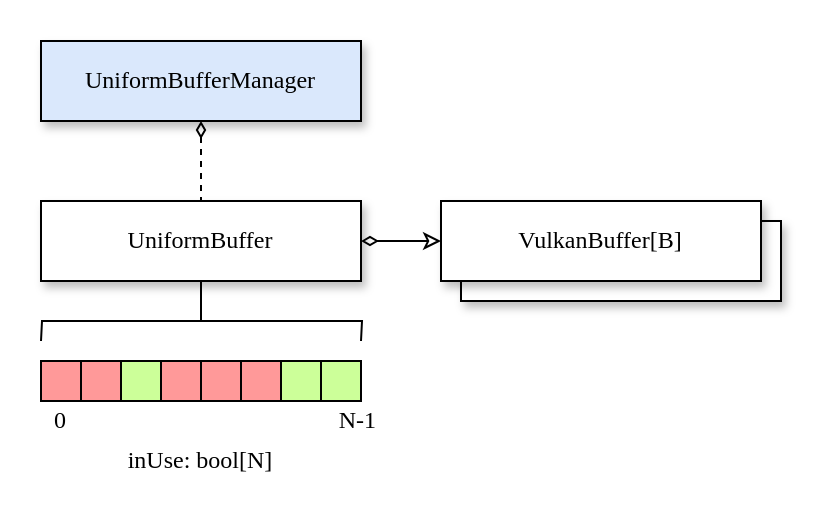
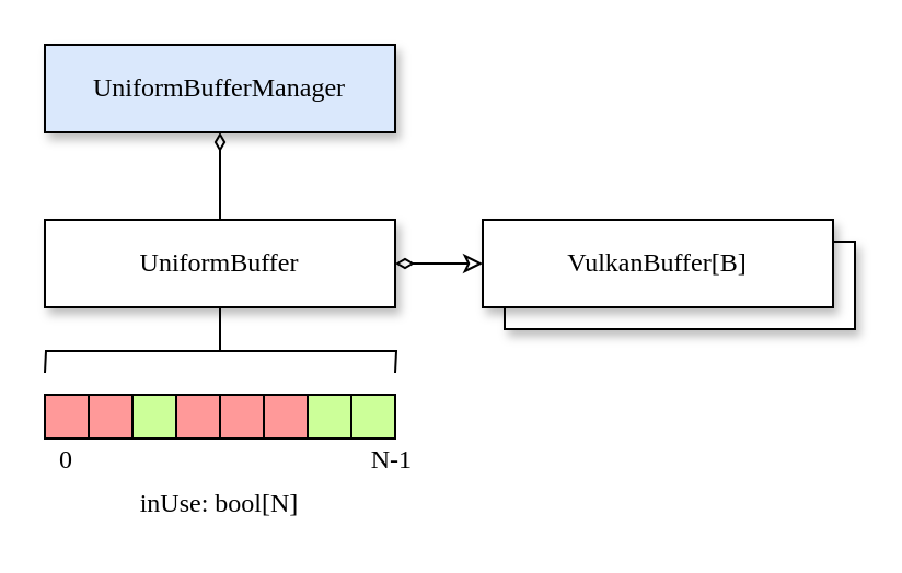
  <mxCell id="0" />
  <mxCell id="1" parent="0" />
  <mxCell id="2" style="edgeStyle=orthogonalEdgeStyle;rounded=0;orthogonalLoop=1;jettySize=auto;html=1;exitX=1;exitY=0.5;exitDx=0;exitDy=0;entryX=0;entryY=0.5;entryDx=0;entryDy=0;startArrow=diamondThin;startFill=0;endArrow=classic;endFill=0;" parent="1" source="5" target="10" edge="1"><mxGeometry relative="1" as="geometry" /></mxCell>
  <mxCell id="3" style="edgeStyle=orthogonalEdgeStyle;rounded=0;orthogonalLoop=1;jettySize=auto;html=1;exitX=0.5;exitY=1;exitDx=0;exitDy=0;startArrow=none;startFill=0;endArrow=none;endFill=0;" parent="1" source="5" edge="1"><mxGeometry relative="1" as="geometry"><mxPoint y="170" as="targetPoint" x="20" /></mxGeometry></mxCell>
  <mxCell id="4" style="edgeStyle=orthogonalEdgeStyle;rounded=0;orthogonalLoop=1;jettySize=auto;html=1;exitX=0.5;exitY=1;exitDx=0;exitDy=0;startArrow=none;startFill=0;endArrow=none;endFill=0;" parent="1" source="5" edge="1"><mxGeometry relative="1" as="geometry"><mxPoint x="180" y="170" as="targetPoint" /></mxGeometry></mxCell>
  <mxCell id="5" value="UniformBuffer" style="rounded=0;whiteSpace=wrap;html=1;shadow=1;fontFamily=Lucida Console;" parent="1" vertex="1"><mxGeometry y="100" width="160" height="40" as="geometry" x="20" /></mxCell>
- <mxCell id="6" style="edgeStyle=orthogonalEdgeStyle;rounded=0;orthogonalLoop=1;jettySize=auto;html=1;exitX=0.5;exitY=1;exitDx=0;exitDy=0;entryX=0.5;entryY=0;entryDx=0;entryDy=0;endArrow=none;endFill=0;startArrow=diamondThin;startFill=0;dashed=1;" parent="1" source="7" target="5" edge="1"><mxGeometry relative="1" as="geometry"><mxPoint x="100" y="100" as="targetPoint" /></mxGeometry></mxCell>
+ <mxCell id="6" style="edgeStyle=orthogonalEdgeStyle;rounded=0;orthogonalLoop=1;jettySize=auto;html=1;exitX=0.5;exitY=1;exitDx=0;exitDy=0;entryX=0.5;entryY=0;entryDx=0;entryDy=0;endArrow=none;endFill=0;startArrow=diamondThin;startFill=0;" parent="1" source="7" target="5" edge="1"><mxGeometry relative="1" as="geometry"><mxPoint x="100" y="100" as="targetPoint" /></mxGeometry></mxCell>
  <mxCell id="7" value="UniformBufferManager" style="rounded=0;whiteSpace=wrap;html=1;shadow=1;fontFamily=Lucida Console;fillColor=#dae8fc;" parent="1" vertex="1"><mxGeometry width="160" height="40" as="geometry" x="20" y="20" /></mxCell>
  <mxCell id="8" value="" style="group" parent="1" vertex="1" connectable="0"><mxGeometry x="220" y="100" width="170" height="50" as="geometry" /></mxCell>
  <mxCell id="9" value="" style="rounded=0;whiteSpace=wrap;html=1;shadow=1;fontFamily=Lucida Console;" parent="8" vertex="1"><mxGeometry x="10" y="10" width="160" height="40" as="geometry" /></mxCell>
  <mxCell id="10" value="VulkanBuffer[B]" style="rounded=0;whiteSpace=wrap;html=1;shadow=1;fontFamily=Lucida Console;" parent="8" vertex="1"><mxGeometry width="160" height="40" as="geometry" /></mxCell>
  <mxCell id="11" value="0" style="rounded=0;whiteSpace=wrap;html=1;shadow=0;fontFamily=Lucida Console;fillColor=none;strokeColor=none;align=center;" parent="1" vertex="1"><mxGeometry y="200" width="20" height="20" as="geometry" x="20" /></mxCell>
  <mxCell id="12" value="N-1" style="rounded=0;whiteSpace=wrap;html=1;shadow=0;fontFamily=Lucida Console;fillColor=none;strokeColor=none;align=right;" parent="1" vertex="1"><mxGeometry x="150" y="200" width="40" height="20" as="geometry" /></mxCell>
  <mxCell id="13" value="inUse: bool[N]" style="rounded=0;whiteSpace=wrap;html=1;shadow=0;fontFamily=Lucida Console;fillColor=none;strokeColor=none;align=center;" parent="1" vertex="1"><mxGeometry x="40" y="220" width="120" height="20" as="geometry" /></mxCell>
  <mxCell id="14" value="" style="rounded=0;whiteSpace=wrap;html=1;shadow=0;fontFamily=Lucida Console;fillColor=#FF9999;" parent="1" vertex="1"><mxGeometry y="180" width="20" height="20" as="geometry" x="20" /></mxCell>
  <mxCell id="15" value="" style="rounded=0;whiteSpace=wrap;html=1;shadow=0;fontFamily=Lucida Console;fillColor=#FF9999;" parent="1" vertex="1"><mxGeometry x="40" y="180" width="20" height="20" as="geometry" /></mxCell>
  <mxCell id="16" value="" style="rounded=0;whiteSpace=wrap;html=1;shadow=0;fontFamily=Lucida Console;fillColor=#CCFF99;" parent="1" vertex="1"><mxGeometry x="60" y="180" width="20" height="20" as="geometry" /></mxCell>
  <mxCell id="17" value="" style="rounded=0;whiteSpace=wrap;html=1;shadow=0;fontFamily=Lucida Console;fillColor=#FF9999;" parent="1" vertex="1"><mxGeometry x="80" y="180" width="20" height="20" as="geometry" /></mxCell>
  <mxCell id="18" value="" style="rounded=0;whiteSpace=wrap;html=1;shadow=0;fontFamily=Lucida Console;fillColor=#FF9999;" parent="1" vertex="1"><mxGeometry x="100" y="180" width="20" height="20" as="geometry" /></mxCell>
  <mxCell id="19" value="" style="rounded=0;whiteSpace=wrap;html=1;shadow=0;fontFamily=Lucida Console;fillColor=#FF9999;" parent="1" vertex="1"><mxGeometry x="120" y="180" width="20" height="20" as="geometry" /></mxCell>
  <mxCell id="20" value="" style="rounded=0;whiteSpace=wrap;html=1;shadow=0;fontFamily=Lucida Console;fillColor=#CCFF99;" parent="1" vertex="1"><mxGeometry x="140" y="180" width="20" height="20" as="geometry" /></mxCell>
  <mxCell id="21" value="" style="rounded=0;whiteSpace=wrap;html=1;shadow=0;fontFamily=Lucida Console;fillColor=#CCFF99;" parent="1" vertex="1"><mxGeometry x="160" y="180" width="20" height="20" as="geometry" /></mxCell>
